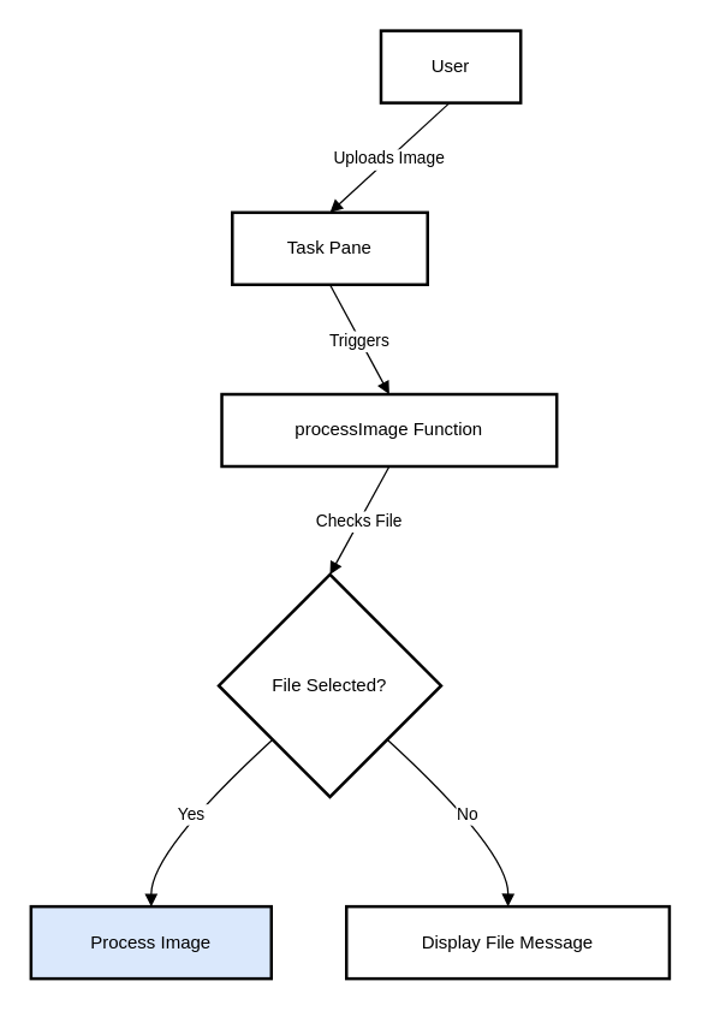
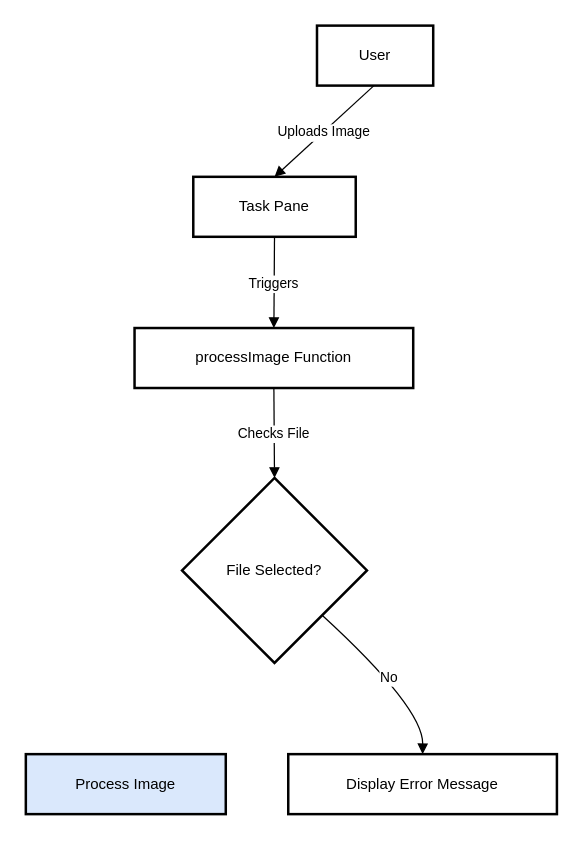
  <mxCell id="0" />
  <mxCell id="1" parent="0" />
  <mxCell id="2" value="User" style="whiteSpace=wrap;strokeWidth=2;" vertex="1" parent="1"><mxGeometry x="253" y="20" width="93" height="48" as="geometry" /></mxCell>
  <mxCell id="3" value="Task Pane" style="whiteSpace=wrap;strokeWidth=2;" vertex="1" parent="1"><mxGeometry x="154" y="141" width="130" height="48" as="geometry" /></mxCell>
- <mxCell id="4" value="processImage Function" style="whiteSpace=wrap;strokeWidth=2;" vertex="1" parent="1"><mxGeometry x="147" y="262" width="223" height="48" as="geometry" /></mxCell>
+ <mxCell id="4" value="processImage Function" style="whiteSpace=wrap;strokeWidth=2;" vertex="1" parent="1"><mxGeometry x="107" y="262" width="223" height="48" as="geometry" /></mxCell>
  <mxCell id="5" value="File Selected?" style="rhombus;strokeWidth=2;whiteSpace=wrap;" vertex="1" parent="1"><mxGeometry x="145" y="382" width="148" height="148" as="geometry" /></mxCell>
  <mxCell id="6" value="Process Image" style="whiteSpace=wrap;strokeWidth=2;fillColor=#dae8fc;" vertex="1" parent="1"><mxGeometry x="20" y="603" width="160" height="48" as="geometry" /></mxCell>
- <mxCell id="7" value="Display File Message" style="whiteSpace=wrap;strokeWidth=2;" vertex="1" parent="1"><mxGeometry x="230" y="603" width="215" height="48" as="geometry" /></mxCell>
+ <mxCell id="7" value="Display Error Message" style="whiteSpace=wrap;strokeWidth=2;" vertex="1" parent="1"><mxGeometry x="230" y="603" width="215" height="48" as="geometry" /></mxCell>
  <mxCell id="8" value="Uploads Image" style="curved=1;startArrow=none;endArrow=block;exitX=0.49;exitY=1.01;entryX=0.5;entryY=0;" edge="1" parent="1" source="2" target="3"><mxGeometry relative="1" as="geometry"><Array as="points" /></mxGeometry></mxCell>
  <mxCell id="9" value="Triggers" style="curved=1;startArrow=none;endArrow=block;exitX=0.5;exitY=1;entryX=0.5;entryY=-0.01;" edge="1" parent="1" source="3" target="4"><mxGeometry relative="1" as="geometry"><Array as="points" /></mxGeometry></mxCell>
  <mxCell id="10" value="Checks File" style="curved=1;startArrow=none;endArrow=block;exitX=0.5;exitY=1;entryX=0.5;entryY=0;" edge="1" parent="1" source="4" target="5"><mxGeometry relative="1" as="geometry"><Array as="points" /></mxGeometry></mxCell>
- <mxCell id="11" value="Yes" style="curved=1;startArrow=none;endArrow=block;exitX=0;exitY=0.97;entryX=0.5;entryY=-0.01;" edge="1" parent="1" source="5" target="6"><mxGeometry relative="1" as="geometry"><Array as="points"><mxPoint x="100" y="566" /></Array></mxGeometry></mxCell>
  <mxCell id="12" value="No" style="curved=1;startArrow=none;endArrow=block;exitX=1;exitY=0.97;entryX=0.5;entryY=-0.01;" edge="1" parent="1" source="5" target="7"><mxGeometry relative="1" as="geometry"><Array as="points"><mxPoint x="338" y="566" /></Array></mxGeometry></mxCell>
